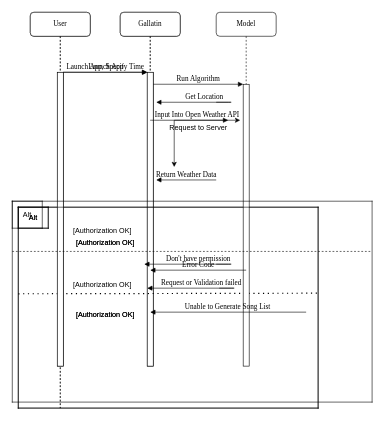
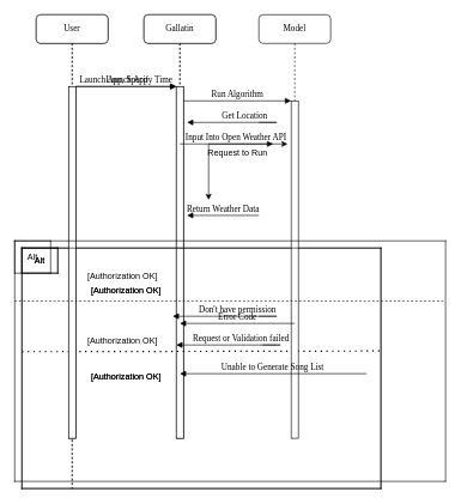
  <mxCell id="0" />
  <mxCell id="1" parent="0" />
  <mxCell id="2" value="Gallatin" style="shape=umlLifeline;perimeter=lifelinePerimeter;whiteSpace=wrap;html=1;container=1;collapsible=0;recursiveResize=0;outlineConnect=0;rounded=1;shadow=0;comic=0;labelBackgroundColor=none;strokeWidth=1;fontFamily=Verdana;fontSize=12;align=center;" vertex="1" parent="1"><mxGeometry x="200" y="20" width="100" height="590" as="geometry" /></mxCell>
  <mxCell id="3" value="" style="html=1;points=[];perimeter=orthogonalPerimeter;rounded=0;shadow=0;comic=0;labelBackgroundColor=none;strokeWidth=1;fontFamily=Verdana;fontSize=12;align=center;" vertex="1" parent="2"><mxGeometry x="45" y="100" width="10" height="490" as="geometry" /></mxCell>
  <mxCell id="4" value="[Authorization OK]" style="text;html=1;align=center;verticalAlign=middle;resizable=0;points=[];autosize=1;strokeColor=none;fillColor=none;" vertex="1" parent="2"><mxGeometry x="-85" y="370" width="120" height="30" as="geometry" /></mxCell>
  <mxCell id="5" value="[Authorization OK]" style="text;html=1;align=center;verticalAlign=middle;resizable=0;points=[];autosize=1;strokeColor=none;fillColor=none;" vertex="1" parent="2"><mxGeometry x="-85" y="490" width="120" height="30" as="geometry" /></mxCell>
  <mxCell id="6" value="Gallatin" style="shape=umlLifeline;perimeter=lifelinePerimeter;whiteSpace=wrap;html=1;container=1;collapsible=0;recursiveResize=0;outlineConnect=0;rounded=1;shadow=0;comic=0;labelBackgroundColor=none;strokeWidth=1;fontFamily=Verdana;fontSize=12;align=center;" vertex="1" parent="1"><mxGeometry x="200" y="20" width="100" height="590" as="geometry" /></mxCell>
  <mxCell id="7" value="" style="html=1;points=[];perimeter=orthogonalPerimeter;rounded=0;shadow=0;comic=0;labelBackgroundColor=none;strokeWidth=1;fontFamily=Verdana;fontSize=12;align=center;" vertex="1" parent="6"><mxGeometry x="45" y="100" width="10" height="490" as="geometry" /></mxCell>
  <mxCell id="8" value="[Authorization OK]" style="text;html=1;align=center;verticalAlign=middle;resizable=0;points=[];autosize=1;strokeColor=none;fillColor=none;" vertex="1" parent="6"><mxGeometry x="-85" y="370" width="120" height="30" as="geometry" /></mxCell>
  <mxCell id="9" value="[Authorization OK]" style="text;html=1;align=center;verticalAlign=middle;resizable=0;points=[];autosize=1;strokeColor=none;fillColor=none;" vertex="1" parent="6"><mxGeometry x="-85" y="490" width="120" height="30" as="geometry" /></mxCell>
  <mxCell id="10" value="User" style="shape=umlLifeline;perimeter=lifelinePerimeter;whiteSpace=wrap;html=1;container=1;collapsible=0;recursiveResize=0;outlineConnect=0;rounded=1;shadow=0;comic=0;labelBackgroundColor=none;strokeWidth=1;fontFamily=Verdana;fontSize=12;align=center;" vertex="1" parent="1"><mxGeometry x="50" y="20" width="100" height="660" as="geometry" /></mxCell>
  <mxCell id="11" value="" style="html=1;points=[];perimeter=orthogonalPerimeter;rounded=0;shadow=0;comic=0;labelBackgroundColor=none;strokeWidth=1;fontFamily=Verdana;fontSize=12;align=center;" vertex="1" parent="10"><mxGeometry x="45" y="100" width="10" height="490" as="geometry" /></mxCell>
  <mxCell id="12" value="" style="shape=partialRectangle;whiteSpace=wrap;html=1;bottom=0;top=0;fillColor=none;" vertex="1" parent="10"><mxGeometry x="-20" y="325" width="500" height="335" as="geometry" /></mxCell>
  <mxCell id="13" value="" style="shape=partialRectangle;whiteSpace=wrap;html=1;left=0;right=0;fillColor=none;" vertex="1" parent="10"><mxGeometry x="-20" y="325" width="500" height="335" as="geometry" /></mxCell>
  <mxCell id="14" value="" style="shape=partialRectangle;whiteSpace=wrap;html=1;bottom=0;top=0;fillColor=none;" vertex="1" parent="10"><mxGeometry x="-20" y="325" width="50" height="35" as="geometry" /></mxCell>
  <mxCell id="15" value="Alt" style="shape=partialRectangle;whiteSpace=wrap;html=1;left=0;right=0;fillColor=none;" vertex="1" parent="10"><mxGeometry x="-20" y="325" width="50" height="35" as="geometry" /></mxCell>
  <mxCell id="16" value="" style="endArrow=none;dashed=1;html=1;dashPattern=1 3;strokeWidth=2;rounded=0;exitX=0;exitY=0.431;exitDx=0;exitDy=0;exitPerimeter=0;entryX=1;entryY=0.428;entryDx=0;entryDy=0;entryPerimeter=0;" edge="1" parent="10" source="13" target="13"><mxGeometry width="50" height="50" relative="1" as="geometry"><mxPoint x="390" y="420" as="sourcePoint" /><mxPoint x="440" y="370" as="targetPoint" /></mxGeometry></mxCell>
  <mxCell id="17" value="Model" style="shape=umlLifeline;perimeter=lifelinePerimeter;whiteSpace=wrap;html=1;container=1;collapsible=0;recursiveResize=0;outlineConnect=0;rounded=1;shadow=0;comic=0;labelBackgroundColor=none;strokeWidth=1;fontFamily=Verdana;fontSize=12;align=center;" vertex="1" parent="1"><mxGeometry x="360" y="20" width="100" height="590" as="geometry" /></mxCell>
  <mxCell id="18" value="" style="html=1;points=[];perimeter=orthogonalPerimeter;rounded=0;shadow=0;comic=0;labelBackgroundColor=none;strokeWidth=1;fontFamily=Verdana;fontSize=12;align=center;" vertex="1" parent="17"><mxGeometry x="45" y="120" width="10" height="470" as="geometry" /></mxCell>
  <mxCell id="19" value="Launch App" style="html=1;verticalAlign=bottom;endArrow=block;entryX=0;entryY=0;labelBackgroundColor=none;fontFamily=Verdana;fontSize=12;edgeStyle=elbowEdgeStyle;elbow=vertical;" edge="1" parent="1" source="11" target="3"><mxGeometry x="0.008" relative="1" as="geometry"><mxPoint x="180" y="130" as="sourcePoint" /><mxPoint as="offset" /></mxGeometry></mxCell>
  <mxCell id="20" value="User" style="shape=umlLifeline;perimeter=lifelinePerimeter;whiteSpace=wrap;html=1;container=1;collapsible=0;recursiveResize=0;outlineConnect=0;rounded=1;shadow=0;comic=0;labelBackgroundColor=none;strokeWidth=1;fontFamily=Verdana;fontSize=12;align=center;" vertex="1" parent="1"><mxGeometry x="50" y="20" width="100" height="660" as="geometry" /></mxCell>
  <mxCell id="21" value="" style="html=1;points=[];perimeter=orthogonalPerimeter;rounded=0;shadow=0;comic=0;labelBackgroundColor=none;strokeWidth=1;fontFamily=Verdana;fontSize=12;align=center;" vertex="1" parent="20"><mxGeometry x="45" y="100" width="10" height="490" as="geometry" /></mxCell>
  <mxCell id="22" value="" style="shape=partialRectangle;whiteSpace=wrap;html=1;bottom=0;top=0;fillColor=none;" vertex="1" parent="20"><mxGeometry x="-20" y="325" width="500" height="335" as="geometry" /></mxCell>
  <mxCell id="23" value="" style="shape=partialRectangle;whiteSpace=wrap;html=1;left=0;right=0;fillColor=none;" vertex="1" parent="20"><mxGeometry x="-20" y="325" width="500" height="335" as="geometry" /></mxCell>
  <mxCell id="24" value="" style="shape=partialRectangle;whiteSpace=wrap;html=1;bottom=0;top=0;fillColor=none;" vertex="1" parent="20"><mxGeometry x="-20" y="325" width="50" height="35" as="geometry" /></mxCell>
  <mxCell id="25" value="Alt" style="shape=partialRectangle;whiteSpace=wrap;html=1;left=0;right=0;fillColor=none;" vertex="1" parent="20"><mxGeometry x="-20" y="325" width="50" height="35" as="geometry" /></mxCell>
  <mxCell id="26" value="Error Code" style="html=1;verticalAlign=bottom;endArrow=block;labelBackgroundColor=none;fontFamily=Verdana;fontSize=12;" edge="1" parent="1"><mxGeometry relative="1" as="geometry"><mxPoint x="410" y="450" as="sourcePoint" /><mxPoint x="250" y="450" as="targetPoint" /></mxGeometry></mxCell>
  <mxCell id="27" value="Launch App, Specify Time" style="html=1;verticalAlign=bottom;endArrow=block;entryX=0;entryY=0;labelBackgroundColor=none;fontFamily=Verdana;fontSize=12;edgeStyle=elbowEdgeStyle;elbow=vertical;" edge="1" parent="1" source="21" target="7"><mxGeometry relative="1" as="geometry"><mxPoint x="180" y="130" as="sourcePoint" /></mxGeometry></mxCell>
  <mxCell id="28" value="" style="shape=partialRectangle;whiteSpace=wrap;html=1;left=0;right=0;fillColor=none;" vertex="1" parent="1"><mxGeometry x="20" y="335" width="600" height="335" as="geometry" /></mxCell>
  <mxCell id="29" value="Run Algorithm" style="html=1;verticalAlign=bottom;endArrow=block;entryX=0;entryY=0;labelBackgroundColor=none;fontFamily=Verdana;fontSize=12;edgeStyle=elbowEdgeStyle;elbow=vertical;" edge="1" parent="1" source="7" target="18"><mxGeometry relative="1" as="geometry"><mxPoint x="330" y="140" as="sourcePoint" /></mxGeometry></mxCell>
  <mxCell id="30" value="Input Into Open Weather API" style="html=1;verticalAlign=bottom;endArrow=block;labelBackgroundColor=none;fontFamily=Verdana;fontSize=12;edgeStyle=elbowEdgeStyle;elbow=vertical;" edge="1" parent="1"><mxGeometry x="0.204" relative="1" as="geometry"><mxPoint x="250" y="200" as="sourcePoint" /><Array as="points"><mxPoint x="255" y="200" /></Array><mxPoint x="380" y="200" as="targetPoint" /><mxPoint as="offset" /></mxGeometry></mxCell>
  <mxCell id="31" value="Get Location" style="html=1;verticalAlign=bottom;endArrow=block;labelBackgroundColor=none;fontFamily=Verdana;fontSize=12;edgeStyle=elbowEdgeStyle;elbow=vertical;" edge="1" parent="1"><mxGeometry x="0.003" relative="1" as="geometry"><mxPoint x="360" y="170" as="sourcePoint" /><Array as="points"><mxPoint x="390" y="170" /></Array><mxPoint x="260" y="170" as="targetPoint" /><mxPoint as="offset" /></mxGeometry></mxCell>
  <mxCell id="32" value="" style="endArrow=classic;startArrow=classic;html=1;rounded=0;" edge="1" parent="1"><mxGeometry width="50" height="50" relative="1" as="geometry"><mxPoint x="290" y="278" as="sourcePoint" /><mxPoint x="400" y="200" as="targetPoint" /><Array as="points"><mxPoint x="290" y="200" /></Array></mxGeometry></mxCell>
- <mxCell id="33" value="Request to Server" style="text;html=1;align=center;verticalAlign=middle;resizable=0;points=[];autosize=1;strokeColor=none;fillColor=none;" vertex="1" parent="1"><mxGeometry x="270" y="198" width="120" height="30" as="geometry" /></mxCell>
+ <mxCell id="33" value="Request to Run" style="text;html=1;align=center;verticalAlign=middle;resizable=0;points=[];autosize=1;strokeColor=none;fillColor=none;" vertex="1" parent="1"><mxGeometry x="270" y="198" width="120" height="30" as="geometry" /></mxCell>
  <mxCell id="34" value="Return Weather Data" style="html=1;verticalAlign=bottom;endArrow=block;labelBackgroundColor=none;fontFamily=Verdana;fontSize=12;edgeStyle=elbowEdgeStyle;elbow=vertical;" edge="1" parent="1"><mxGeometry x="0.003" relative="1" as="geometry"><mxPoint x="360" y="299.57" as="sourcePoint" /><Array as="points"><mxPoint x="390" y="299.57" /></Array><mxPoint x="260" y="300" as="targetPoint" /><mxPoint as="offset" /></mxGeometry></mxCell>
  <mxCell id="35" value="" style="shape=partialRectangle;whiteSpace=wrap;html=1;bottom=0;top=0;fillColor=none;" vertex="1" parent="1"><mxGeometry x="20" y="335" width="600" height="335" as="geometry" /></mxCell>
  <mxCell id="36" value="Don't have permission" style="html=1;verticalAlign=bottom;endArrow=block;labelBackgroundColor=none;fontFamily=Verdana;fontSize=12;edgeStyle=elbowEdgeStyle;elbow=vertical;" edge="1" parent="1"><mxGeometry x="0.003" relative="1" as="geometry"><mxPoint x="360" y="440" as="sourcePoint" /><Array as="points"><mxPoint x="390" y="440" /></Array><mxPoint x="240" y="440" as="targetPoint" /><mxPoint as="offset" /></mxGeometry></mxCell>
  <mxCell id="37" value="Unable to Generate Song List" style="html=1;verticalAlign=bottom;endArrow=block;labelBackgroundColor=none;fontFamily=Verdana;fontSize=12;edgeStyle=elbowEdgeStyle;elbow=vertical;" edge="1" parent="1"><mxGeometry x="0.003" relative="1" as="geometry"><mxPoint x="510" y="520" as="sourcePoint" /><Array as="points"><mxPoint x="540" y="520" /></Array><mxPoint x="250" y="520.43" as="targetPoint" /><mxPoint as="offset" /></mxGeometry></mxCell>
  <mxCell id="38" value="Request or Validation failed" style="html=1;verticalAlign=bottom;endArrow=block;labelBackgroundColor=none;fontFamily=Verdana;fontSize=12;edgeStyle=elbowEdgeStyle;elbow=vertical;" edge="1" parent="1"><mxGeometry x="0.003" relative="1" as="geometry"><mxPoint x="365" y="480" as="sourcePoint" /><Array as="points"><mxPoint x="395" y="480" /></Array><mxPoint x="245" y="480" as="targetPoint" /><mxPoint as="offset" /></mxGeometry></mxCell>
  <mxCell id="39" value="" style="shape=partialRectangle;whiteSpace=wrap;html=1;left=0;right=0;fillColor=none;" vertex="1" parent="1"><mxGeometry x="20" y="335" width="50" height="45" as="geometry" /></mxCell>
  <mxCell id="40" value="Alt" style="shape=partialRectangle;whiteSpace=wrap;html=1;bottom=0;top=0;fillColor=none;" vertex="1" parent="1"><mxGeometry x="20" y="335" width="50" height="45" as="geometry" /></mxCell>
  <mxCell id="41" value="[Authorization OK]" style="text;html=1;align=center;verticalAlign=middle;resizable=0;points=[];autosize=1;strokeColor=none;fillColor=none;" vertex="1" parent="1"><mxGeometry x="110" y="370" width="120" height="30" as="geometry" /></mxCell>
  <mxCell id="42" value="[Authorization OK]" style="text;html=1;align=center;verticalAlign=middle;resizable=0;points=[];autosize=1;strokeColor=none;fillColor=none;" vertex="1" parent="1"><mxGeometry x="110" y="460" width="120" height="30" as="geometry" /></mxCell>
  <mxCell id="43" value="" style="endArrow=none;dashed=1;html=1;rounded=0;exitX=0;exitY=0.25;exitDx=0;exitDy=0;entryX=1;entryY=0.25;entryDx=0;entryDy=0;" edge="1" parent="1" source="35" target="35"><mxGeometry width="50" height="50" relative="1" as="geometry"><mxPoint x="440" y="400" as="sourcePoint" /><mxPoint x="490" y="350" as="targetPoint" /></mxGeometry></mxCell>
